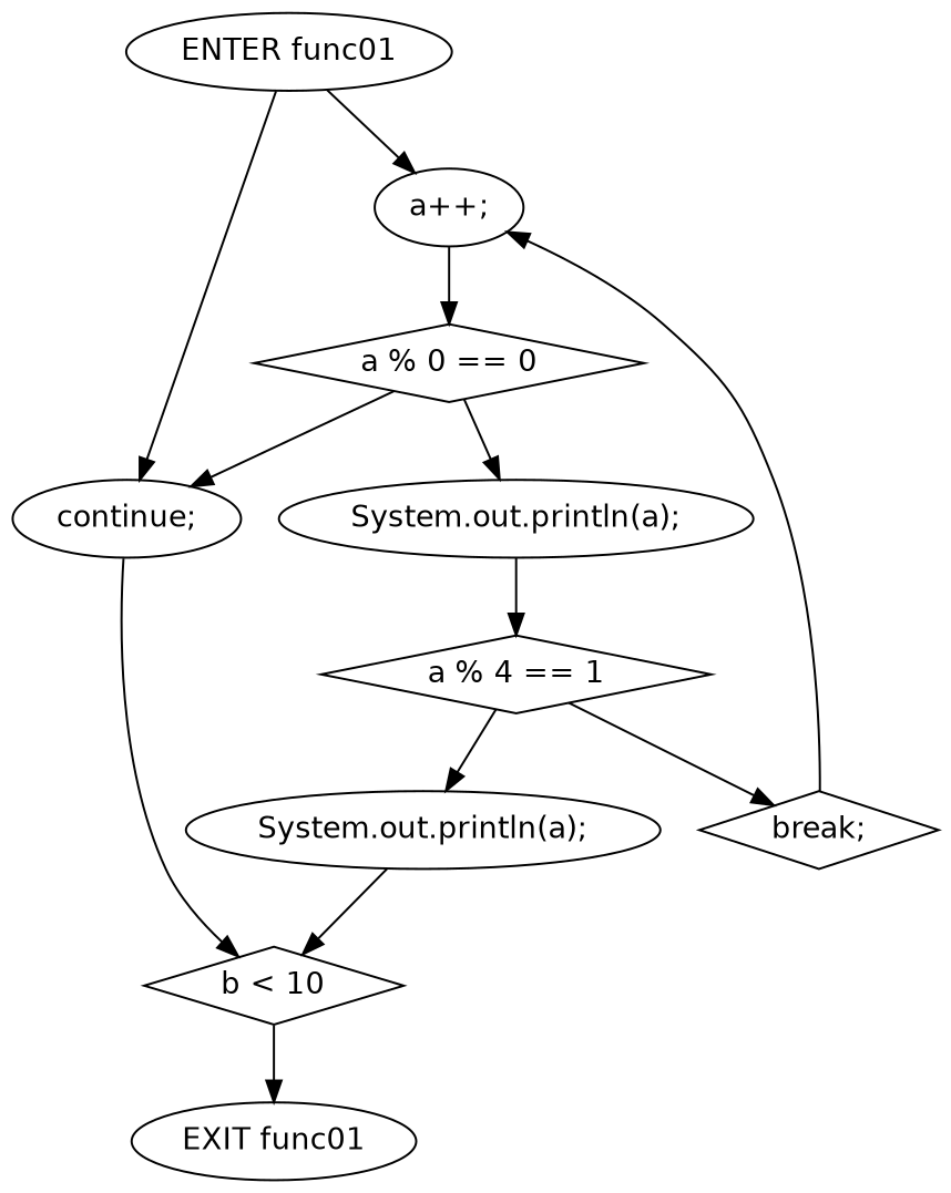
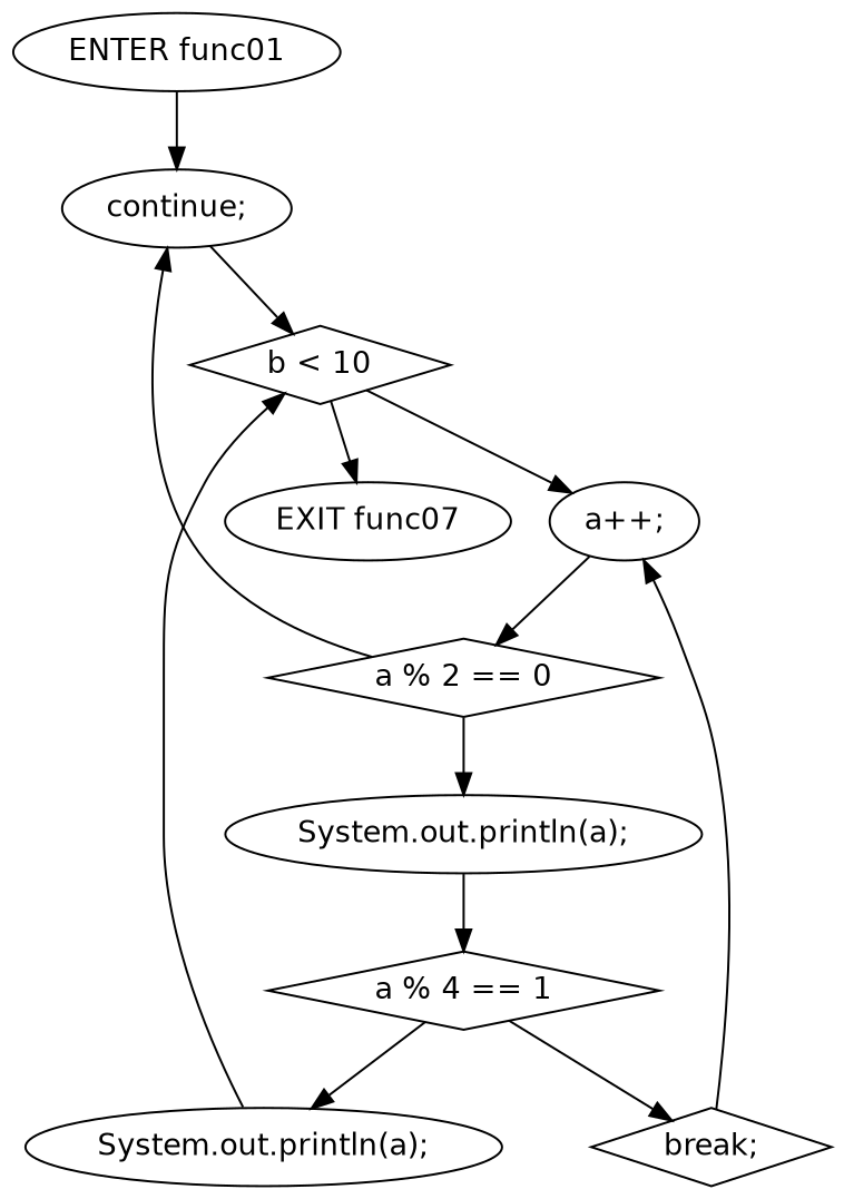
  digraph {
    fontname="DejaVu Sans"
    node [fontname="DejaVu Sans"]
    edge [fontname="DejaVu Sans"]
    n1 [label="ENTER func01"]
    n2 [label="continue;"]
    n3 [label="b < 10" shape=diamond]
-   n4 [label="EXIT func01"]
+   n4 [label="EXIT func07"]
    n5 [label="a++;"]
-   n6 [label="a % 0 == 0" shape=diamond]
+   n6 [label="a % 2 == 0" shape=diamond]
    n7 [label="System.out.println(a);"]
    n8 [label="a % 4 == 1" shape=diamond]
    n9 [label="break;" shape=diamond]
    n10 [label="System.out.println(a);"]
    n1 -> n2
    n2 -> n3
    n3 -> n4
-   n1 -> n5
+   n3 -> n5
    n5 -> n6
    n6 -> n2
    n6 -> n7
    n7 -> n8
    n8 -> n9
    n8 -> n10
    n9 -> n5
    n10 -> n3
  }
